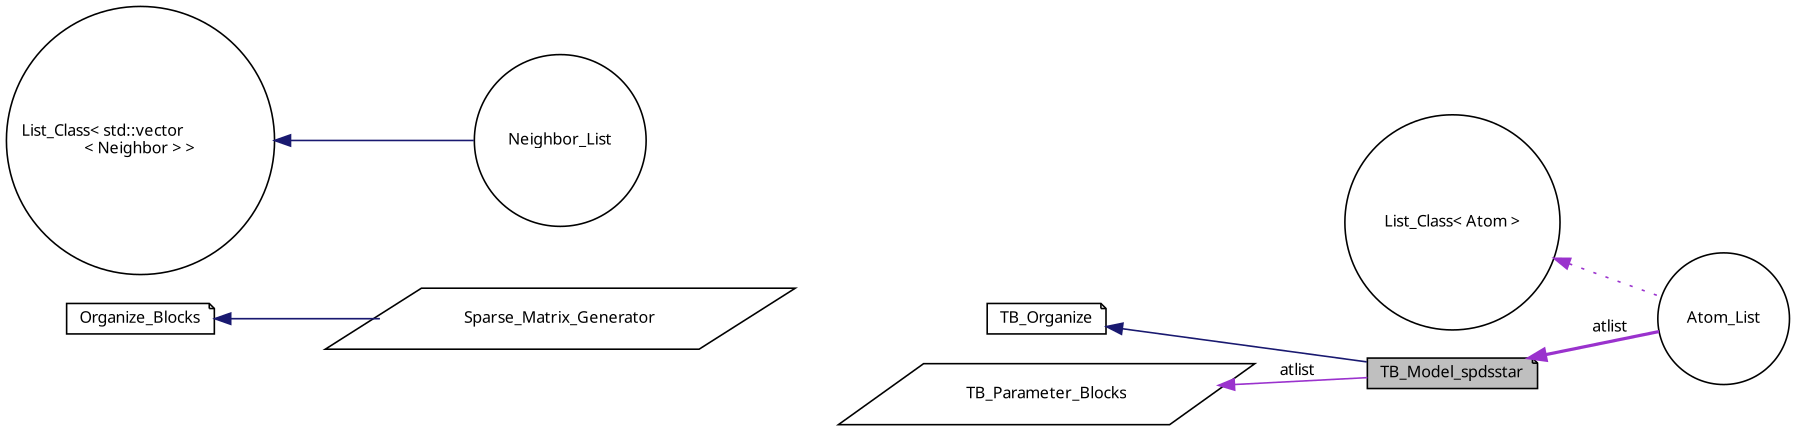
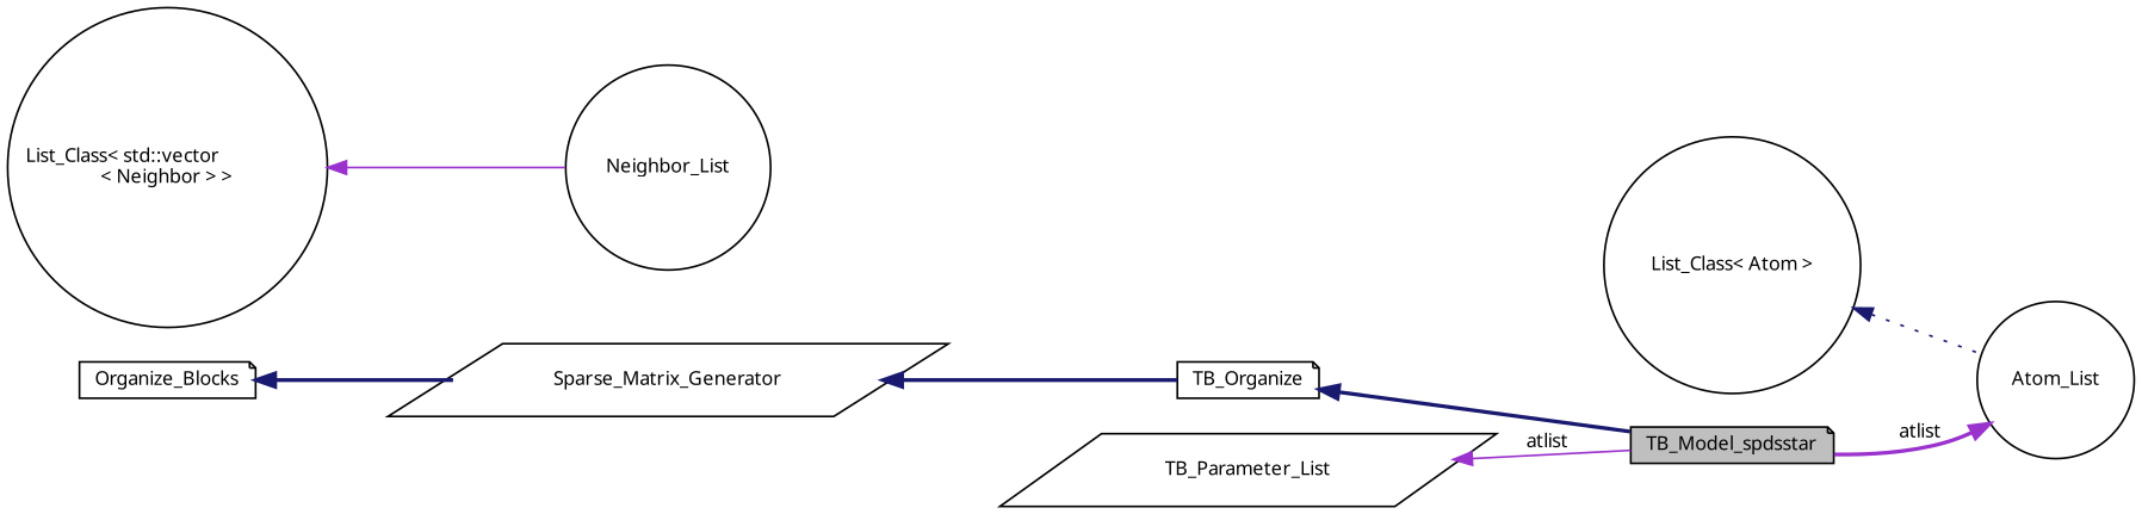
  digraph {
    fontname="Noto Sans"
    rankdir=LR
    node [color=black fillcolor=white fontname="Noto Sans" fontsize=10 shape=circle style=filled]
    edge [color=midnightblue dir=back fontname="Noto Sans" fontsize=10 labelfontname=Helvetica labelfontsize=10 style=bold]
    n1 [fillcolor=grey75 fontcolor=black height=0.2 label=TB_Model_spdsstar shape=note width=0.4]
    n2 [height=0.2 label=TB_Organize shape=note width=0.4]
    n3 [height=0.2 label=Sparse_Matrix_Generator shape=parallelogram width=0.4]
    n4 [height=0.2 label=Organize_Blocks shape=note width=0.4]
    n5 [height=0.2 label=Neighbor_List width=0.4]
    n6 [height=0.2 label="List_Class\< std::vector\l\< Neighbor \> \>" width=0.4]
-   n7 [height=0.2 label=TB_Parameter_Blocks shape=parallelogram width=0.4]
+   n7 [height=0.2 label=TB_Parameter_List shape=parallelogram width=0.4]
    n8 [height=0.2 label=Atom_List width=0.4]
    n9 [height=0.2 label="List_Class\< Atom \>" width=0.4]
-   n2 -> n1 [style=solid]
-   n4 -> n3 [style=solid]
-   n6 -> n5 [style=solid]
+   n2 -> n1
+   n3 -> n2
+   n4 -> n3
+   n6 -> n5 [color=darkorchid3 style=solid]
    n7 -> n1 [color=darkorchid3 label=" atlist" style=solid]
-   n1 -> n8 [color=darkorchid3 label=" atlist"]
-   n9 -> n8 [color=darkorchid3 style=dotted]
+   n8 -> n1 [color=darkorchid3 label=" atlist"]
+   n9 -> n8 [style=dotted]
  }
